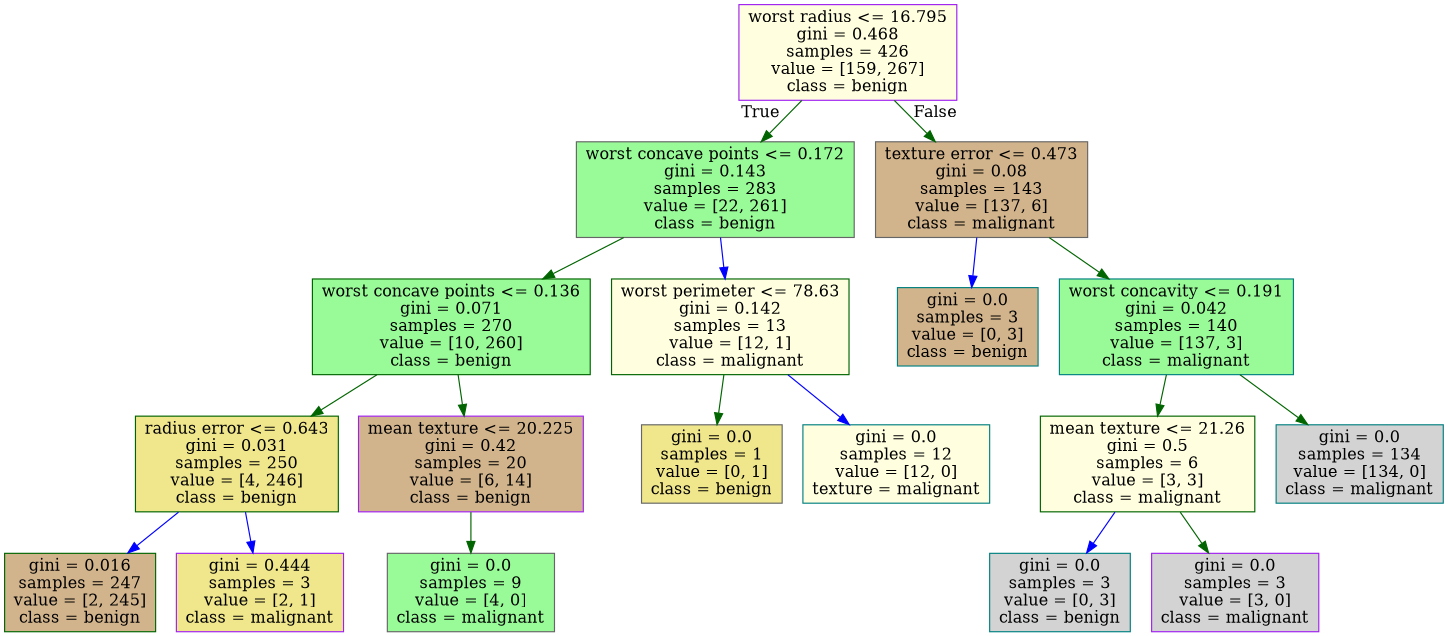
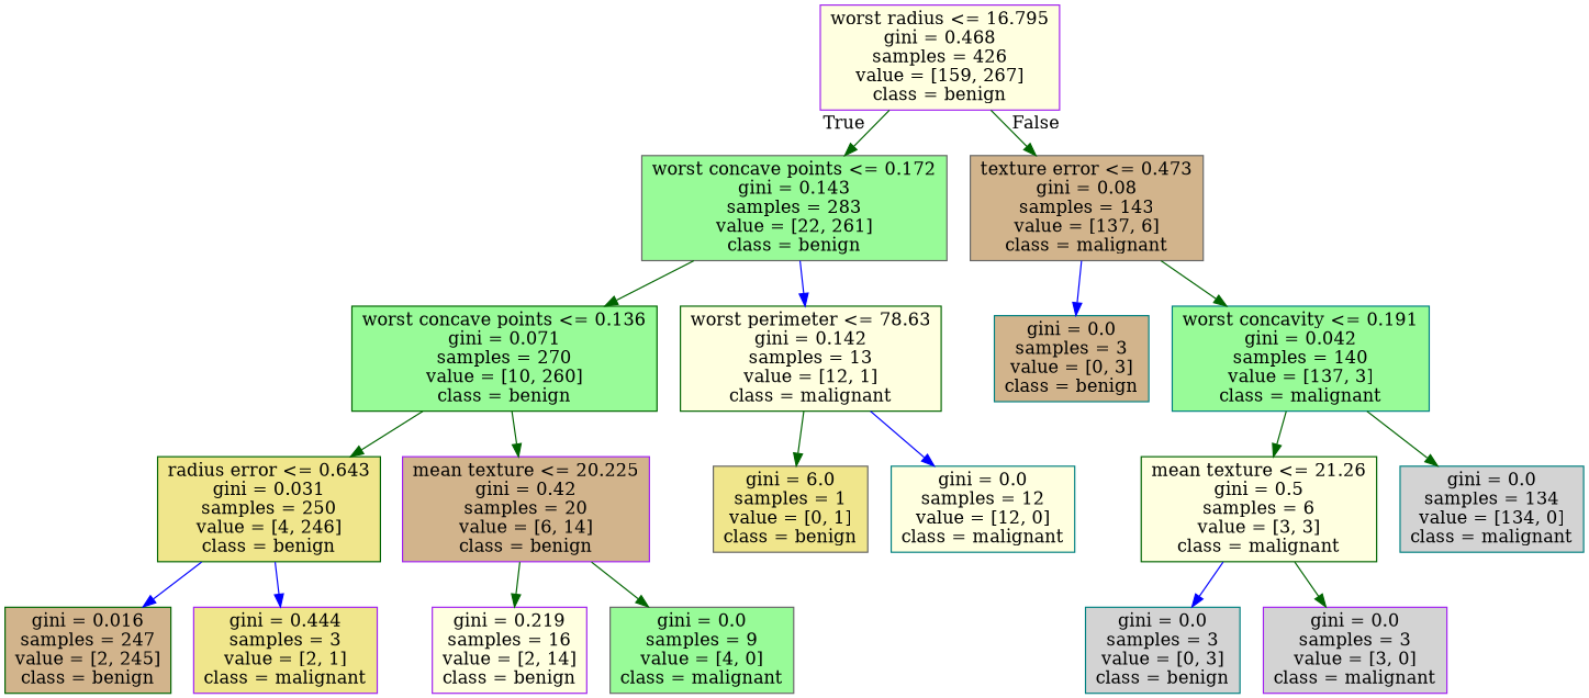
  digraph {
    node [color=purple fillcolor=lightyellow shape=box style=filled]
    edge [color=darkgreen]
    n1 [label="worst radius <= 16.795\ngini = 0.468\nsamples = 426\nvalue = [159, 267]\nclass = benign"]
    n2 [color=gray40 fillcolor=palegreen label="worst concave points <= 0.172\ngini = 0.143\nsamples = 283\nvalue = [22, 261]\nclass = benign"]
    n3 [color=gray40 fillcolor=tan label="texture error <= 0.473\ngini = 0.08\nsamples = 143\nvalue = [137, 6]\nclass = malignant"]
    n4 [color=darkgreen fillcolor=palegreen label="worst concave points <= 0.136\ngini = 0.071\nsamples = 270\nvalue = [10, 260]\nclass = benign"]
    n5 [color=darkgreen label="worst perimeter <= 78.63\ngini = 0.142\nsamples = 13\nvalue = [12, 1]\nclass = malignant"]
    n6 [color=teal fillcolor=tan label="gini = 0.0\nsamples = 3\nvalue = [0, 3]\nclass = benign"]
    n7 [color=teal fillcolor=palegreen label="worst concavity <= 0.191\ngini = 0.042\nsamples = 140\nvalue = [137, 3]\nclass = malignant"]
    n8 [color=darkgreen fillcolor=khaki label="radius error <= 0.643\ngini = 0.031\nsamples = 250\nvalue = [4, 246]\nclass = benign"]
    n9 [fillcolor=tan label="mean texture <= 20.225\ngini = 0.42\nsamples = 20\nvalue = [6, 14]\nclass = benign"]
-   n10 [color=gray40 fillcolor=khaki label="gini = 0.0\nsamples = 1\nvalue = [0, 1]\nclass = benign"]
-   n11 [color=teal label="gini = 0.0\nsamples = 12\nvalue = [12, 0]\ntexture = malignant"]
+   n10 [color=gray40 fillcolor=khaki label="gini = 6.0\nsamples = 1\nvalue = [0, 1]\nclass = benign"]
+   n11 [color=teal label="gini = 0.0\nsamples = 12\nvalue = [12, 0]\nclass = malignant"]
    n12 [color=darkgreen fillcolor=tan label="gini = 0.016\nsamples = 247\nvalue = [2, 245]\nclass = benign"]
    n13 [fillcolor=khaki label="gini = 0.444\nsamples = 3\nvalue = [2, 1]\nclass = malignant"]
+   n14 [label="gini = 0.219\nsamples = 16\nvalue = [2, 14]\nclass = benign"]
    n15 [color=gray40 fillcolor=palegreen label="gini = 0.0\nsamples = 9\nvalue = [4, 0]\nclass = malignant"]
    n16 [color=darkgreen label="mean texture <= 21.26\ngini = 0.5\nsamples = 6\nvalue = [3, 3]\nclass = malignant"]
    n17 [color=teal fillcolor=lightgrey label="gini = 0.0\nsamples = 134\nvalue = [134, 0]\nclass = malignant"]
    n18 [color=teal fillcolor=lightgrey label="gini = 0.0\nsamples = 3\nvalue = [0, 3]\nclass = benign"]
    n19 [fillcolor=lightgrey label="gini = 0.0\nsamples = 3\nvalue = [3, 0]\nclass = malignant"]
    n1 -> n2 [headlabel=True labelangle=45 labeldistance=2.5]
    n1 -> n3 [headlabel=False labelangle=-45 labeldistance=2.5]
    n2 -> n4
    n2 -> n5 [color=blue]
    n3 -> n6 [color=blue]
    n3 -> n7
    n4 -> n8
    n4 -> n9
    n5 -> n10
    n5 -> n11 [color=blue]
    n7 -> n16
    n7 -> n17
    n8 -> n12 [color=blue]
    n8 -> n13 [color=blue]
+   n9 -> n14
    n9 -> n15
    n16 -> n18 [color=blue]
    n16 -> n19
  }
